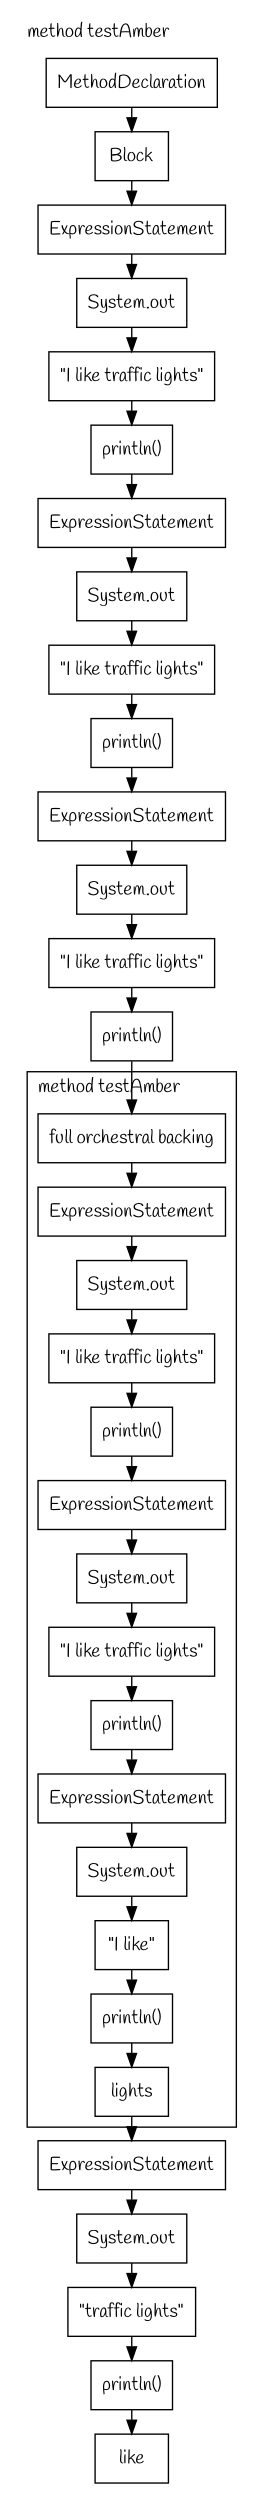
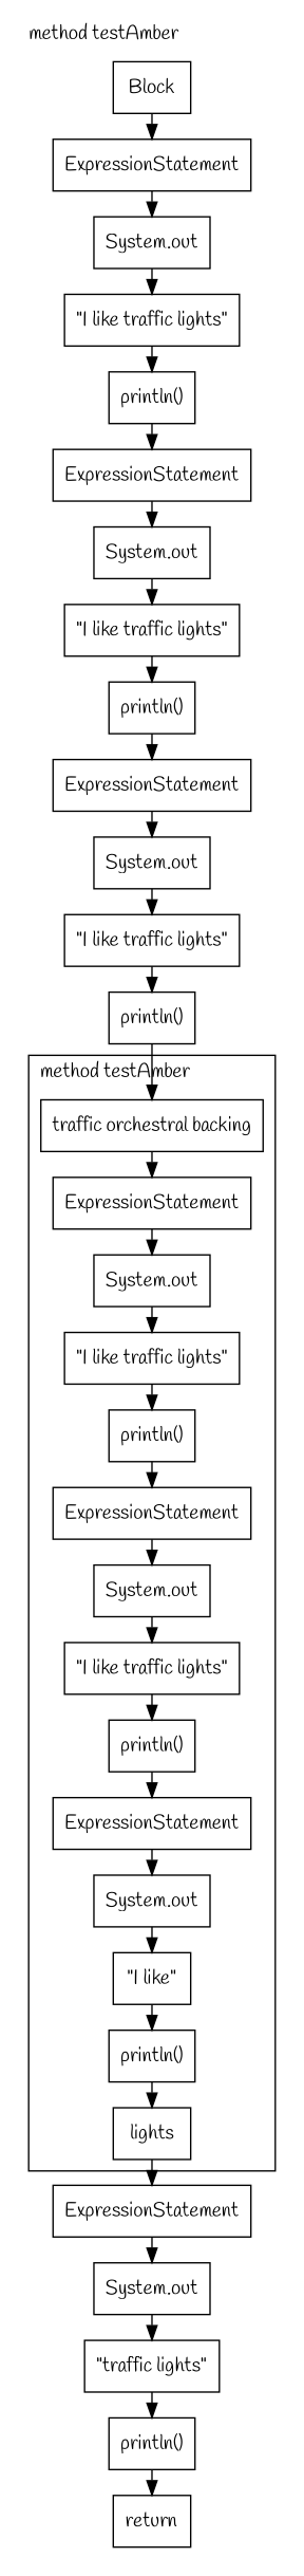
  digraph {
    compound=true
    fontname=Handlee
    node [fillcolor=white fontname=Handlee shape=rect style=filled]
    edge [fontname=Handlee]
-   n1 [label="full orchestral backing"]
+   n1 [label="traffic orchestral backing"]
    n2 [label=ExpressionStatement]
    n3 [label="println()"]
    n4 [label="System.out"]
    n5 [label="\"I like traffic lights\""]
    n6 [label=ExpressionStatement]
    n7 [label="println()"]
    n8 [label="System.out"]
    n9 [label="\"I like traffic lights\""]
    n10 [label=ExpressionStatement]
    n11 [label="println()"]
    n12 [label="System.out"]
    n13 [label="\"I like\""]
    n14 [label=lights]
-   n15 [label=MethodDeclaration]
    n16 [label=Block]
    n17 [label=ExpressionStatement]
    n18 [label="println()"]
    n19 [label="System.out"]
    n20 [label="\"I like traffic lights\""]
    n21 [label=ExpressionStatement]
    n22 [label="println()"]
    n23 [label="System.out"]
    n24 [label="\"I like traffic lights\""]
    n25 [label=ExpressionStatement]
    n26 [label="println()"]
    n27 [label="System.out"]
    n28 [label="\"I like traffic lights\""]
    n29 [label=ExpressionStatement]
    n30 [label="println()"]
    n31 [label="System.out"]
    n32 [label="\"traffic lights\""]
-   n33 [label=like]
+   n33 [label=return]
    subgraph cluster_1 {
      label="method testAmber"
      labeljust=l
      pencolor=transparent
      ranksep=0.5
-     n15
      n16
      n17
      n18
      n19
      n20
      n21
      n22
      n23
      n24
      n25
      n26
      n27
      n28
      n29
      n30
      n31
      n32
      n33
      subgraph cluster_2 {
        label="method testAmber"
        labeljust=l
        pencolor=black
        ranksep=0.5
        n1
        n2
        n3
        n4
        n5
        n6
        n7
        n8
        n9
        n10
        n11
        n12
        n13
        n14
      }
    }
    n1 -> n2
    n2 -> n4
    n3 -> n6
    n4 -> n5
    n5 -> n3
    n6 -> n8
    n7 -> n10
    n8 -> n9
    n9 -> n7
    n10 -> n12
    n11 -> n14
    n12 -> n13
    n13 -> n11
    n14 -> n29
-   n15 -> n16
    n16 -> n17
    n17 -> n19
    n18 -> n21
    n19 -> n20
    n20 -> n18
    n21 -> n23
    n22 -> n25
    n23 -> n24
    n24 -> n22
    n25 -> n27
    n26 -> n1
    n27 -> n28
    n28 -> n26
    n29 -> n31
    n30 -> n33
    n31 -> n32
    n32 -> n30
  }
